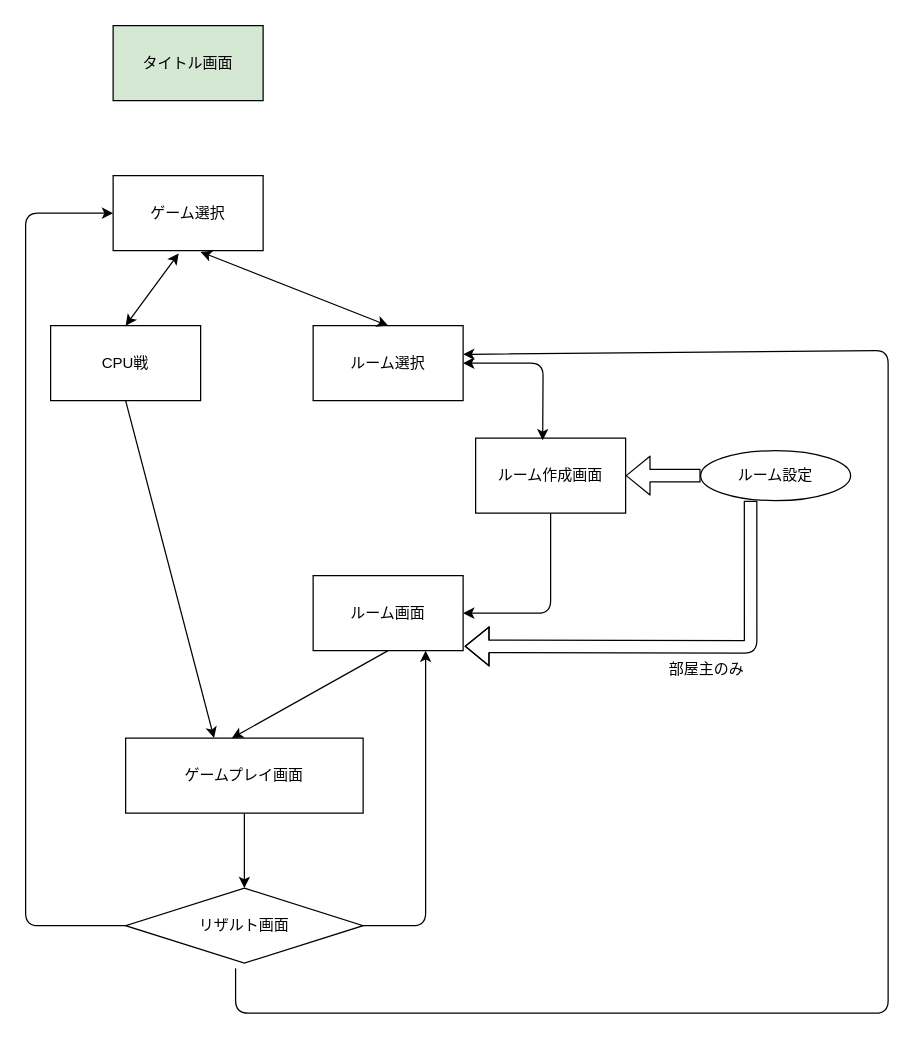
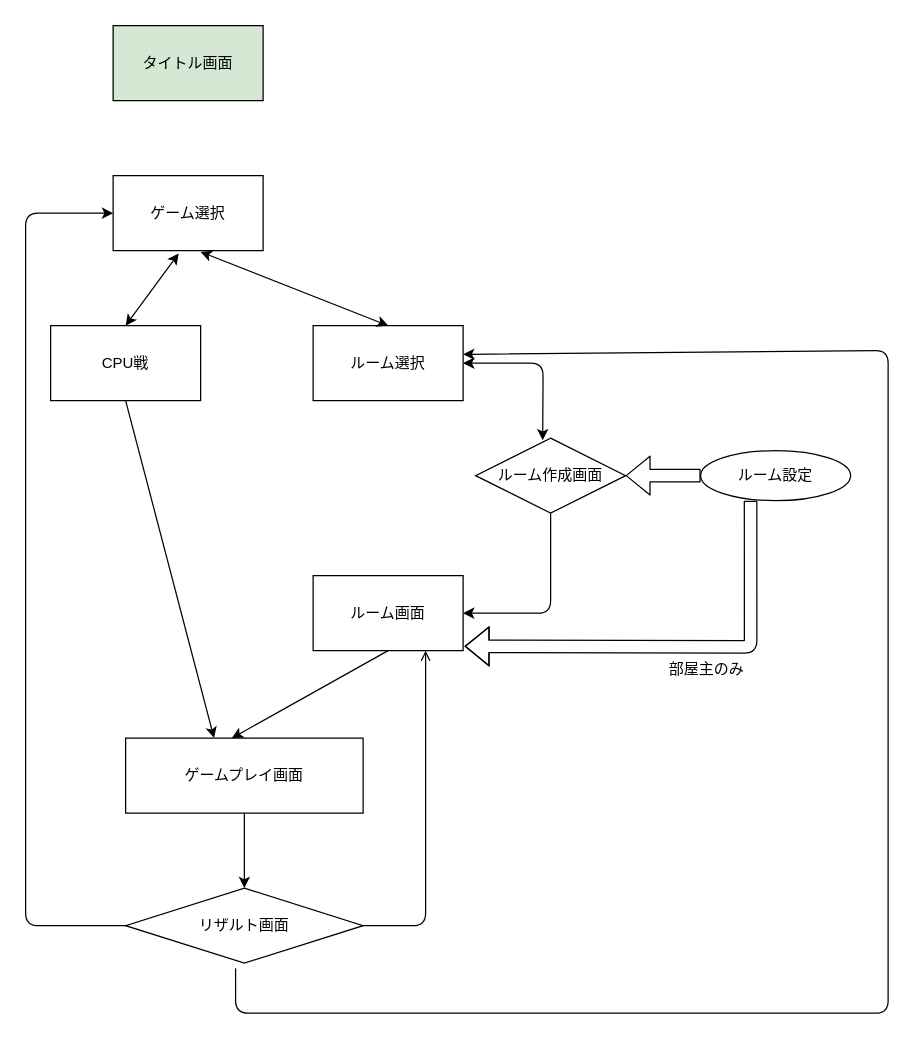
  <mxCell id="0" />
  <mxCell id="1" parent="0" />
  <mxCell id="2" value="タイトル画面" style="rounded=0;whiteSpace=wrap;html=1;fillColor=#d5e8d4;" parent="1" vertex="1"><mxGeometry x="90" y="20" width="120" height="60" as="geometry" /></mxCell>
  <mxCell id="3" value="ゲーム選択" style="rounded=0;whiteSpace=wrap;html=1;" parent="1" vertex="1"><mxGeometry x="90" y="140" width="120" height="60" as="geometry" /></mxCell>
  <mxCell id="4" value="ルーム選択" style="rounded=0;whiteSpace=wrap;html=1;" parent="1" vertex="1"><mxGeometry x="250" y="260" width="120" height="60" as="geometry" /></mxCell>
  <mxCell id="5" value="" style="endArrow=classic;startArrow=classic;html=1;exitX=0.5;exitY=0;exitDx=0;exitDy=0;" parent="1" source="4" edge="1"><mxGeometry width="50" height="50" relative="1" as="geometry"><mxPoint x="90" y="370" as="sourcePoint" /><mxPoint x="160" y="201" as="targetPoint" /></mxGeometry></mxCell>
  <mxCell id="6" value="CPU戦" style="rounded=0;whiteSpace=wrap;html=1;" parent="1" vertex="1"><mxGeometry x="40" y="260" width="120" height="60" as="geometry" /></mxCell>
  <mxCell id="7" value="" style="endArrow=classic;startArrow=classic;html=1;entryX=0.437;entryY=1.037;entryDx=0;entryDy=0;entryPerimeter=0;exitX=0.5;exitY=0;exitDx=0;exitDy=0;" parent="1" source="6" target="3" edge="1"><mxGeometry width="50" height="50" relative="1" as="geometry"><mxPoint x="40" y="390" as="sourcePoint" /><mxPoint x="90" y="340" as="targetPoint" /></mxGeometry></mxCell>
  <mxCell id="8" value="" style="endArrow=classic;html=1;entryX=0.425;entryY=-0.001;entryDx=0;entryDy=0;entryPerimeter=0;exitX=0.5;exitY=1;exitDx=0;exitDy=0;" parent="1" source="6" edge="1"><mxGeometry width="50" height="50" relative="1" as="geometry"><mxPoint x="40" y="580" as="sourcePoint" /><mxPoint x="170.75" y="589.95" as="targetPoint" /></mxGeometry></mxCell>
  <mxCell id="9" value="ルーム画面" style="rounded=0;whiteSpace=wrap;html=1;" parent="1" vertex="1"><mxGeometry x="250" y="460" width="120" height="60" as="geometry" /></mxCell>
- <mxCell id="10" value="ルーム作成画面" style="rounded=0;whiteSpace=wrap;html=1;" parent="1" vertex="1"><mxGeometry x="380" y="350" width="120" height="60" as="geometry" /></mxCell>
+ <mxCell id="10" value="ルーム作成画面" style="rhombus;whiteSpace=wrap;html=1;" parent="1" vertex="1"><mxGeometry x="380" y="350" width="120" height="60" as="geometry" /></mxCell>
  <mxCell id="11" value="" style="endArrow=classic;startArrow=classic;html=1;entryX=1;entryY=0.5;entryDx=0;entryDy=0;exitX=0.447;exitY=0.03;exitDx=0;exitDy=0;exitPerimeter=0;" parent="1" source="10" target="4" edge="1"><mxGeometry width="50" height="50" relative="1" as="geometry"><mxPoint x="480" y="520" as="sourcePoint" /><mxPoint x="340" y="380" as="targetPoint" /><Array as="points"><mxPoint x="434" y="290" /></Array></mxGeometry></mxCell>
  <mxCell id="12" value="" style="endArrow=classic;html=1;entryX=1;entryY=0.5;entryDx=0;entryDy=0;exitX=0.5;exitY=1;exitDx=0;exitDy=0;" parent="1" source="10" target="9" edge="1"><mxGeometry width="50" height="50" relative="1" as="geometry"><mxPoint x="190" y="720" as="sourcePoint" /><mxPoint x="240" y="670" as="targetPoint" /><Array as="points"><mxPoint x="440" y="490" /></Array></mxGeometry></mxCell>
  <mxCell id="13" value="" style="endArrow=classic;html=1;entryX=0.5;entryY=0;entryDx=0;entryDy=0;exitX=0.5;exitY=1;exitDx=0;exitDy=0;" parent="1" source="9" edge="1"><mxGeometry width="50" height="50" relative="1" as="geometry"><mxPoint x="40" y="720" as="sourcePoint" /><mxPoint x="185" y="590" as="targetPoint" /></mxGeometry></mxCell>
  <mxCell id="14" value="ゲームプレイ画面" style="rounded=0;whiteSpace=wrap;html=1;" parent="1" vertex="1"><mxGeometry x="100" y="590" width="190" height="60" as="geometry" /></mxCell>
  <mxCell id="15" value="ルーム設定" style="ellipse;whiteSpace=wrap;html=1;" parent="1" vertex="1"><mxGeometry x="560" y="360" width="120" height="40" as="geometry" /></mxCell>
  <mxCell id="16" value="" style="shape=flexArrow;endArrow=classic;html=1;entryX=1;entryY=0.5;entryDx=0;entryDy=0;exitX=0;exitY=0.5;exitDx=0;exitDy=0;" parent="1" source="15" target="10" edge="1"><mxGeometry width="50" height="50" relative="1" as="geometry"><mxPoint x="470" y="590" as="sourcePoint" /><mxPoint x="530" y="500" as="targetPoint" /></mxGeometry></mxCell>
  <mxCell id="17" value="" style="shape=flexArrow;endArrow=classic;html=1;entryX=1.01;entryY=0.943;entryDx=0;entryDy=0;exitX=0.333;exitY=1;exitDx=0;exitDy=0;exitPerimeter=0;entryPerimeter=0;" parent="1" source="15" target="9" edge="1"><mxGeometry width="50" height="50" relative="1" as="geometry"><mxPoint x="180" y="720" as="sourcePoint" /><mxPoint x="230" y="670" as="targetPoint" /><Array as="points"><mxPoint x="600" y="517" /></Array></mxGeometry></mxCell>
  <mxCell id="18" value="部屋主のみ" style="text;html=1;strokeColor=none;fillColor=none;align=center;verticalAlign=middle;whiteSpace=wrap;rounded=0;" parent="1" vertex="1"><mxGeometry x="510" y="520" width="110" height="30" as="geometry" /></mxCell>
  <mxCell id="19" value="リザルト画面" style="rhombus;whiteSpace=wrap;html=1;" parent="1" vertex="1"><mxGeometry x="100" y="710" width="190" height="60" as="geometry" /></mxCell>
  <mxCell id="20" value="" style="endArrow=classic;html=1;entryX=0.5;entryY=0;entryDx=0;entryDy=0;exitX=0.5;exitY=1;exitDx=0;exitDy=0;" parent="1" source="14" target="19" edge="1"><mxGeometry width="50" height="50" relative="1" as="geometry"><mxPoint x="40" y="840" as="sourcePoint" /><mxPoint x="90" y="790" as="targetPoint" /></mxGeometry></mxCell>
- <mxCell id="21" value="" style="endArrow=classic;html=1;entryX=0.75;entryY=1;entryDx=0;entryDy=0;exitX=1;exitY=0.5;exitDx=0;exitDy=0;" parent="1" source="19" target="9" edge="1"><mxGeometry width="50" height="50" relative="1" as="geometry"><mxPoint x="40" y="840" as="sourcePoint" /><mxPoint x="90" y="790" as="targetPoint" /><Array as="points"><mxPoint x="340" y="740" /></Array></mxGeometry></mxCell>
+ <mxCell id="21" value="" style="endArrow=open;html=1;entryX=0.75;entryY=1;entryDx=0;entryDy=0;exitX=1;exitY=0.5;exitDx=0;exitDy=0;" parent="1" source="19" target="9" edge="1"><mxGeometry width="50" height="50" relative="1" as="geometry"><mxPoint x="40" y="840" as="sourcePoint" /><mxPoint x="90" y="790" as="targetPoint" /><Array as="points"><mxPoint x="340" y="740" /></Array></mxGeometry></mxCell>
  <mxCell id="22" value="" style="endArrow=classic;html=1;exitX=0;exitY=0.5;exitDx=0;exitDy=0;entryX=0;entryY=0.5;entryDx=0;entryDy=0;" parent="1" source="19" target="3" edge="1"><mxGeometry width="50" height="50" relative="1" as="geometry"><mxPoint x="40" y="840" as="sourcePoint" /><mxPoint x="20" y="340" as="targetPoint" /><Array as="points"><mxPoint x="20" y="740" /><mxPoint x="20" y="170" /></Array></mxGeometry></mxCell>
  <mxCell id="23" value="" style="endArrow=classic;html=1;exitX=0.463;exitY=1.07;exitDx=0;exitDy=0;exitPerimeter=0;" parent="1" source="19" edge="1"><mxGeometry width="50" height="50" relative="1" as="geometry"><mxPoint x="10" y="840" as="sourcePoint" /><mxPoint x="370" y="283" as="targetPoint" /><Array as="points"><mxPoint x="188" y="810" /><mxPoint x="710" y="810" /><mxPoint x="710" y="280" /></Array></mxGeometry></mxCell>
